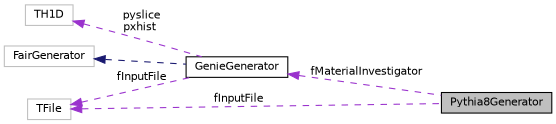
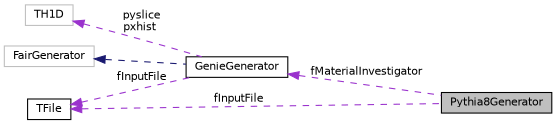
  digraph {
    rankdir=LR
    node [color=grey75 fillcolor=white fontname=Helvetica fontsize=10 shape=record style=filled]
    edge [color=darkorchid3 dir=back fontname=Helvetica fontsize=10 labelfontname=Helvetica labelfontsize=10 style=dashed]
    n1 [color=black fillcolor=grey75 fontcolor=black height=0.2 label=Pythia8Generator width=0.4]
    n2 [height=0.2 label=FairGenerator width=0.4]
    n3 [color=black height=0.2 label=GenieGenerator width=0.4]
-   n4 [height=0.2 label=TFile width=0.4]
+   n4 [color=black height=0.2 label=TFile width=0.4]
    n5 [height=0.2 label=TH1D width=0.4]
    n2 -> n3 [color=midnightblue]
    n3 -> n1 [label=" fMaterialInvestigator"]
    n4 -> n1 [label=" fInputFile"]
    n4 -> n3 [label=" fInputFile"]
    n5 -> n3 [label=" pyslice\npxhist"]
  }
